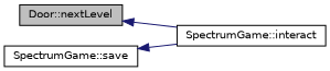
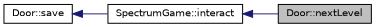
  digraph {
    rankdir=LR
    node [color=black fillcolor=white fontname=Helvetica fontsize=10 shape=record style=filled]
    edge [color=midnightblue dir=back fontname=Helvetica fontsize=10 labelfontname=Helvetica labelfontsize=10 style=solid]
    n1 [fillcolor=grey75 fontcolor=black height=0.2 label="Door::nextLevel" width=0.4]
    n2 [height=0.2 label="SpectrumGame::interact" width=0.4]
-   n3 [height=0.2 label="SpectrumGame::save" width=0.4]
-   n1 -> n2
+   n3 [height=0.2 label="Door::save" width=0.4]
+   n2 -> n1
    n3 -> n2
  }
